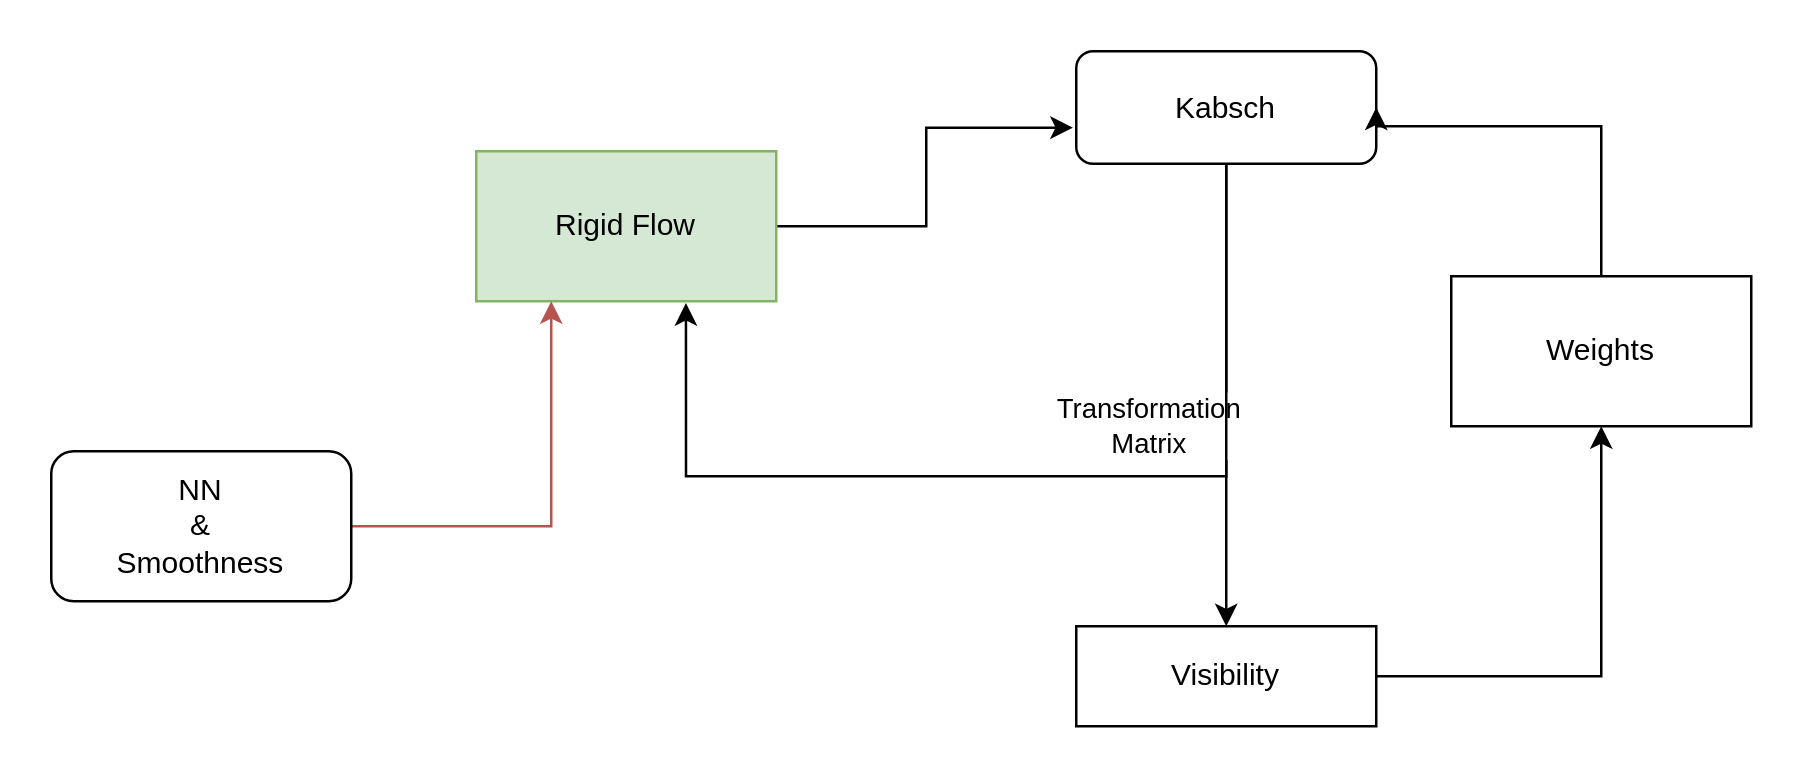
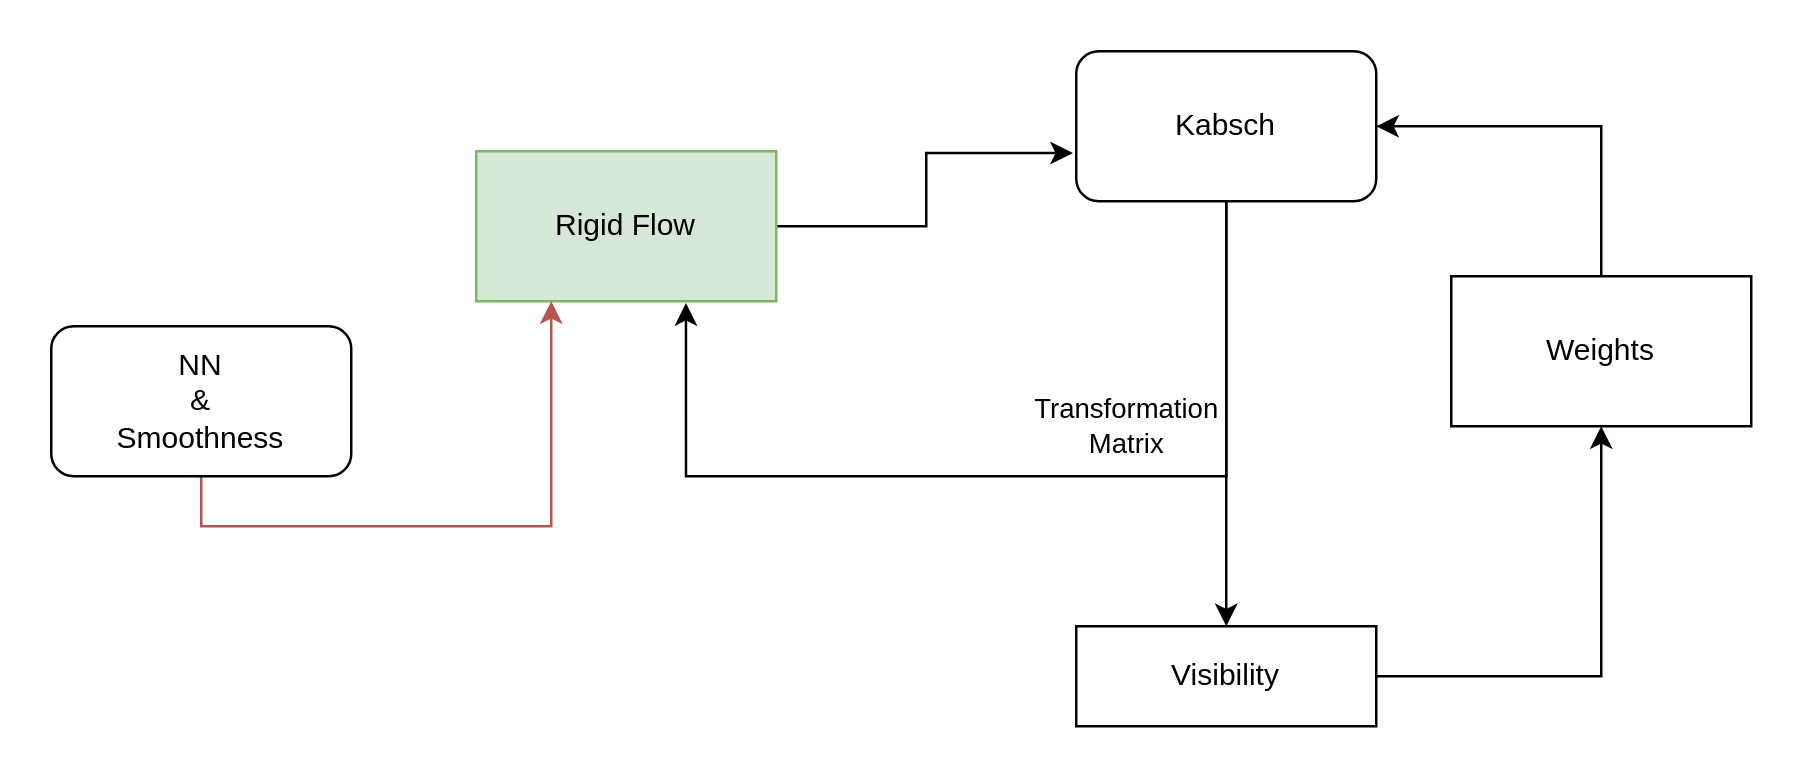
  <mxCell id="0" />
  <mxCell id="1" parent="0" />
  <mxCell id="2" style="edgeStyle=orthogonalEdgeStyle;rounded=0;orthogonalLoop=1;jettySize=auto;html=1;entryX=-0.011;entryY=0.679;entryDx=0;entryDy=0;entryPerimeter=0;" edge="1" parent="1" source="3" target="6"><mxGeometry relative="1" as="geometry" /></mxCell>
  <mxCell id="3" value="Rigid Flow" style="rounded=0;whiteSpace=wrap;html=1;fillColor=#d5e8d4;strokeColor=#82b366;" vertex="1" parent="1"><mxGeometry x="190" y="60" width="120" height="60" as="geometry" /></mxCell>
  <mxCell id="4" value="Transformation&lt;br&gt;Matrix" style="edgeStyle=orthogonalEdgeStyle;rounded=0;orthogonalLoop=1;jettySize=auto;html=1;entryX=0.699;entryY=1.012;entryDx=0;entryDy=0;entryPerimeter=0;" edge="1" parent="1" source="6" target="3"><mxGeometry x="-0.241" y="-20" relative="1" as="geometry"><mxPoint x="660" y="50" as="targetPoint" /><Array as="points"><mxPoint x="490" y="190" /><mxPoint x="274" y="190" /></Array><mxPoint as="offset" /></mxGeometry></mxCell>
  <mxCell id="5" style="edgeStyle=orthogonalEdgeStyle;rounded=0;orthogonalLoop=1;jettySize=auto;html=1;entryX=0.5;entryY=0;entryDx=0;entryDy=0;" edge="1" parent="1" source="6" target="12"><mxGeometry relative="1" as="geometry"><Array as="points"><mxPoint x="490" y="240" /><mxPoint x="490" y="240" /></Array></mxGeometry></mxCell>
- <mxCell id="6" value="Kabsch" style="rounded=1;whiteSpace=wrap;html=1;" vertex="1" parent="1"><mxGeometry x="430" y="20" width="120" height="45" as="geometry" /></mxCell>
+ <mxCell id="6" value="Kabsch" style="rounded=1;whiteSpace=wrap;html=1;" vertex="1" parent="1"><mxGeometry x="430" y="20" width="120" height="60" as="geometry" /></mxCell>
  <mxCell id="7" style="edgeStyle=orthogonalEdgeStyle;rounded=0;orthogonalLoop=1;jettySize=auto;html=1;entryX=0.25;entryY=1;entryDx=0;entryDy=0;fillColor=#f8cecc;strokeColor=#b85450;" edge="1" parent="1" source="8" target="3"><mxGeometry relative="1" as="geometry"><Array as="points"><mxPoint x="220" y="210" /></Array></mxGeometry></mxCell>
- <mxCell id="8" value="NN&lt;br&gt;&amp;amp;&lt;br&gt;Smoothness" style="rounded=1;whiteSpace=wrap;html=1;" vertex="1" parent="1"><mxGeometry x="20" y="180" width="120" height="60" as="geometry" /></mxCell>
+ <mxCell id="8" value="NN&lt;br&gt;&amp;amp;&lt;br&gt;Smoothness" style="rounded=1;whiteSpace=wrap;html=1;" vertex="1" parent="1"><mxGeometry x="20" y="130" width="120" height="60" as="geometry" /></mxCell>
  <mxCell id="9" style="edgeStyle=orthogonalEdgeStyle;rounded=0;orthogonalLoop=1;jettySize=auto;html=1;entryX=1;entryY=0.5;entryDx=0;entryDy=0;exitX=0.5;exitY=0;exitDx=0;exitDy=0;" edge="1" parent="1" source="10" target="6"><mxGeometry relative="1" as="geometry"><Array as="points"><mxPoint x="640" y="50" /></Array></mxGeometry></mxCell>
  <mxCell id="10" value="Weights" style="rounded=0;whiteSpace=wrap;html=1;" vertex="1" parent="1"><mxGeometry x="580" y="110" width="120" height="60" as="geometry" /></mxCell>
  <mxCell id="11" style="edgeStyle=orthogonalEdgeStyle;rounded=0;orthogonalLoop=1;jettySize=auto;html=1;" edge="1" parent="1" source="12" target="10"><mxGeometry relative="1" as="geometry" /></mxCell>
  <mxCell id="12" value="Visibility" style="rounded=0;whiteSpace=wrap;html=1;" vertex="1" parent="1"><mxGeometry x="430" y="250" width="120" height="40" as="geometry" /></mxCell>
